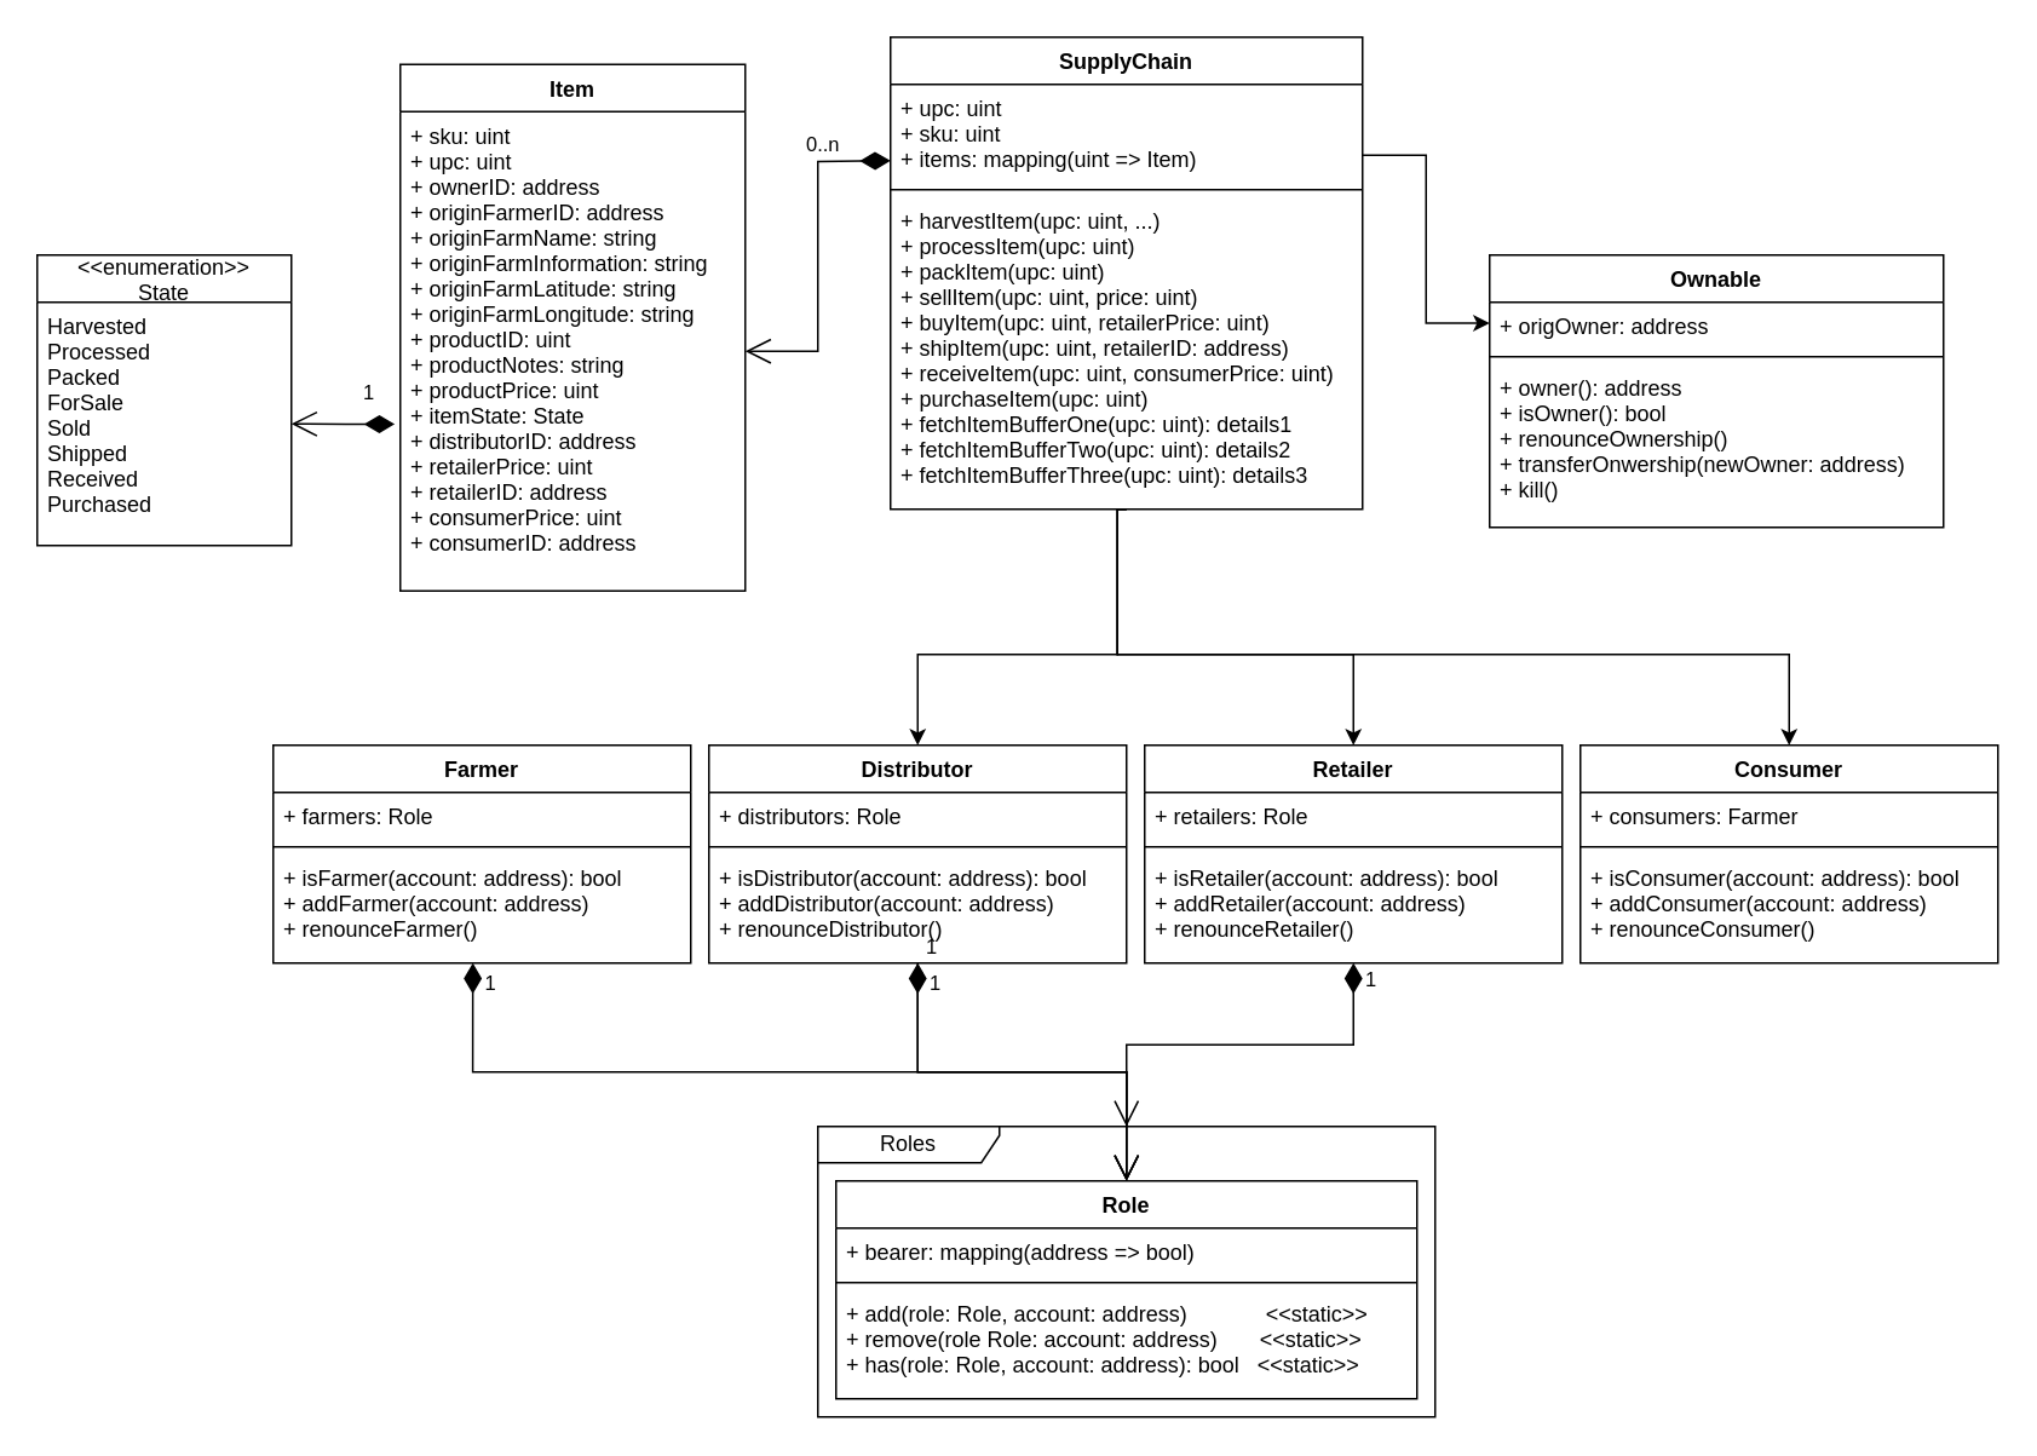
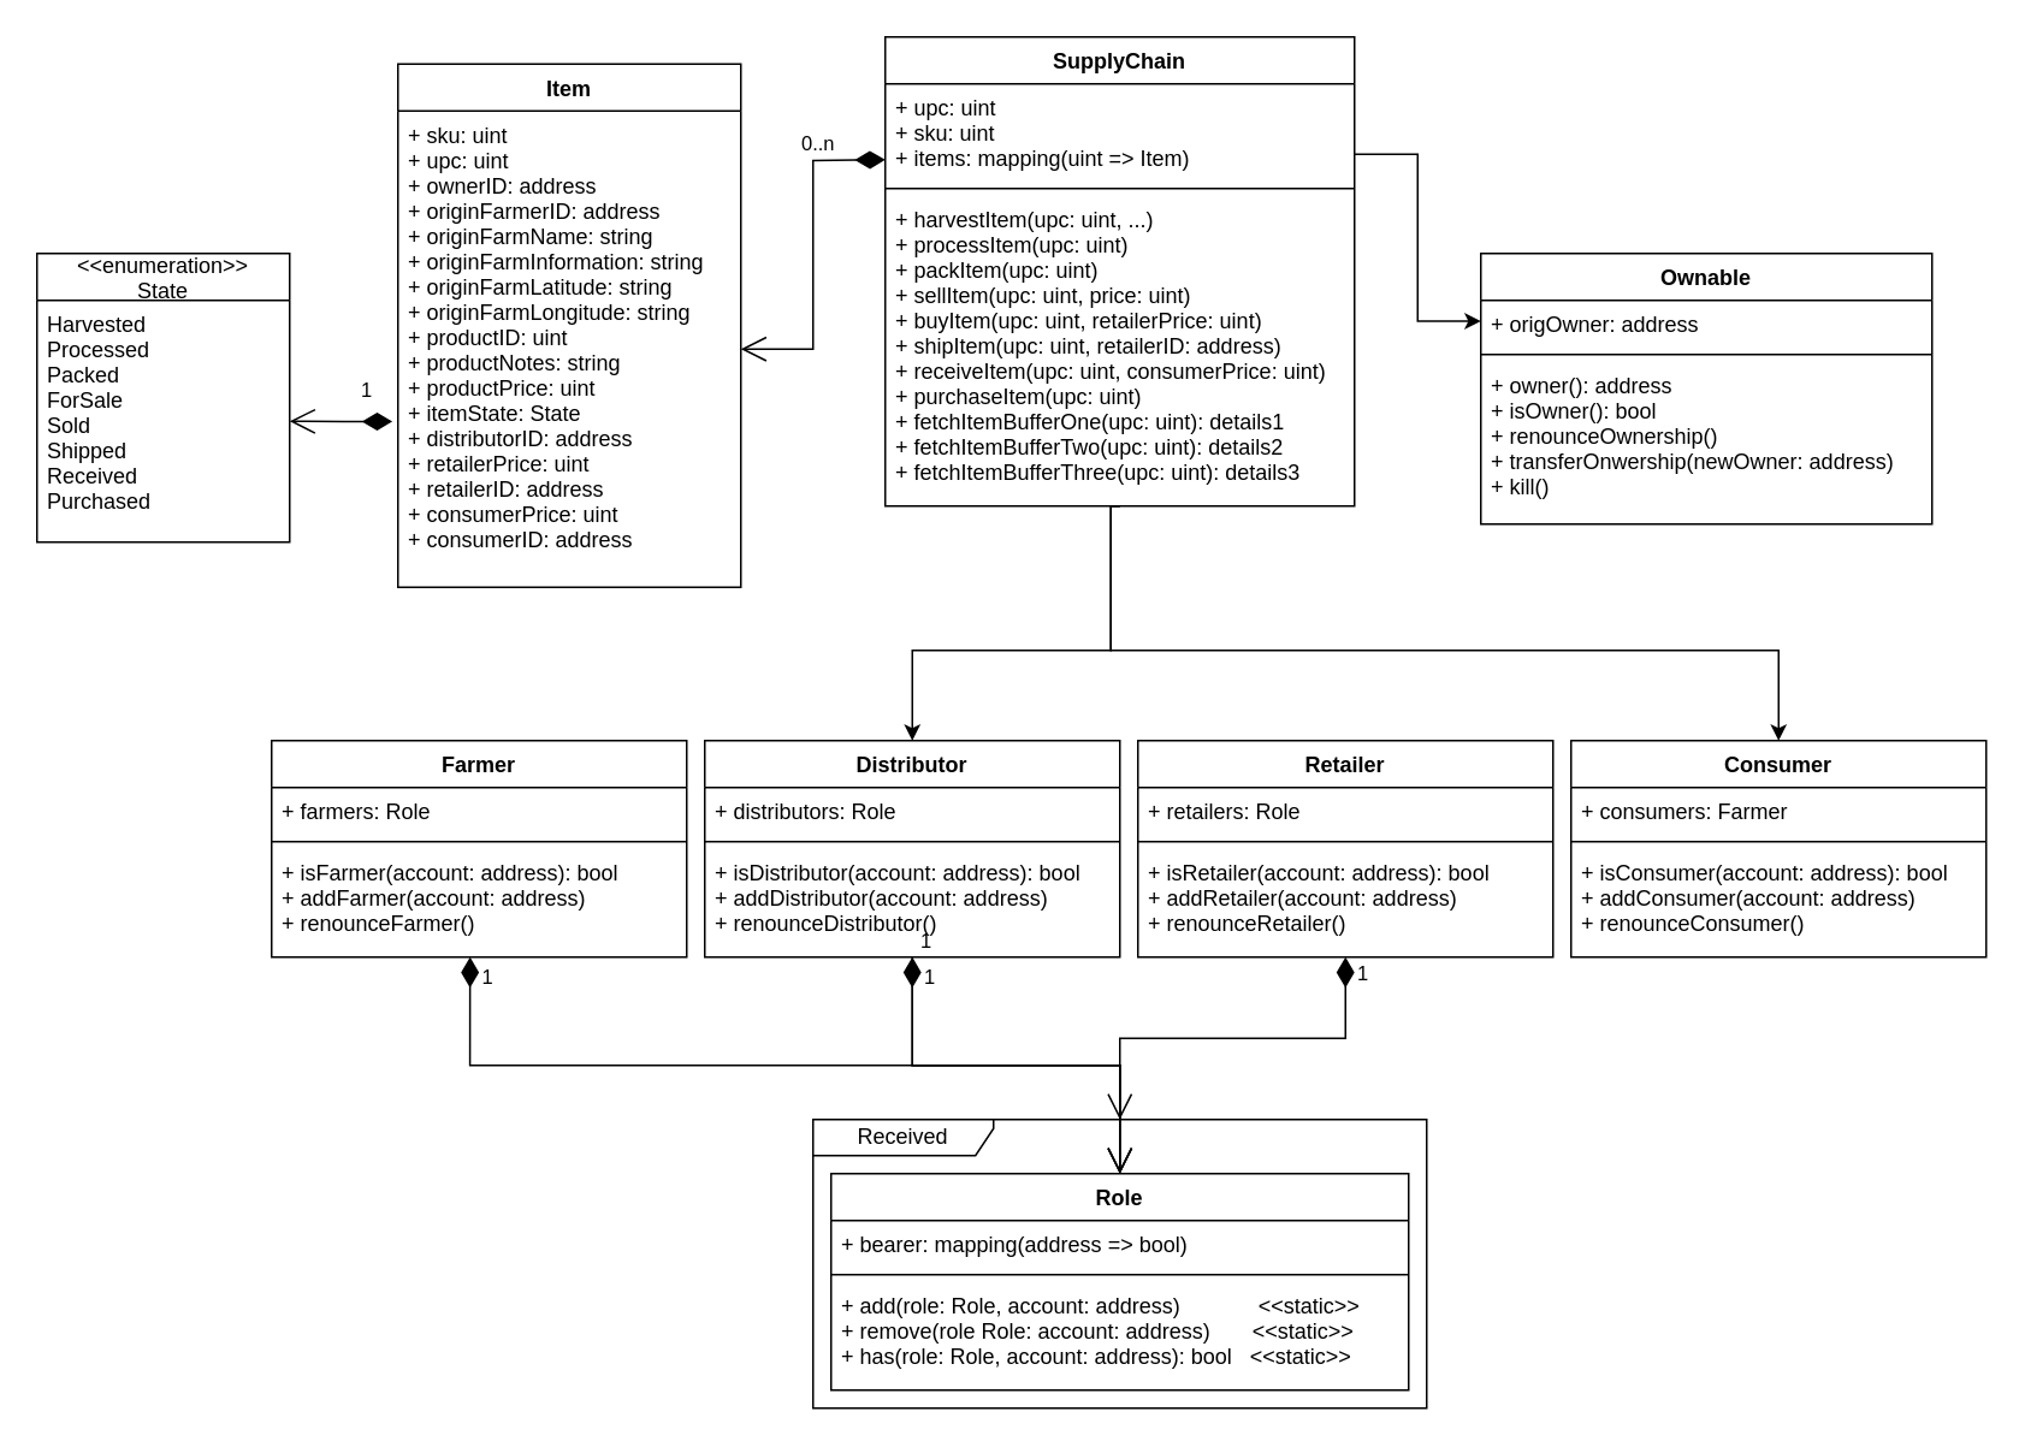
  <mxCell id="0" />
  <mxCell id="1" parent="0" />
- <mxCell id="2" value="Roles" style="shape=umlFrame;whiteSpace=wrap;html=1;width=100;height=20;" vertex="1" parent="1"><mxGeometry x="450" y="620" width="340" height="160" as="geometry" /></mxCell>
+ <mxCell id="2" value="Received" style="shape=umlFrame;whiteSpace=wrap;html=1;width=100;height=20;" vertex="1" parent="1"><mxGeometry x="450" y="620" width="340" height="160" as="geometry" /></mxCell>
  <mxCell id="3" style="edgeStyle=orthogonalEdgeStyle;rounded=0;orthogonalLoop=1;jettySize=auto;html=1;exitX=0.5;exitY=1;exitDx=0;exitDy=0;entryX=0.5;entryY=0;entryDx=0;entryDy=0;" edge="1" parent="1" source="7" target="34"><mxGeometry relative="1" as="geometry"><Array as="points"><mxPoint x="615" y="360" /><mxPoint x="505" y="360" /></Array></mxGeometry></mxCell>
- <mxCell id="4" style="edgeStyle=orthogonalEdgeStyle;rounded=0;orthogonalLoop=1;jettySize=auto;html=1;exitX=0.5;exitY=1;exitDx=0;exitDy=0;entryX=0.5;entryY=0;entryDx=0;entryDy=0;" edge="1" parent="1" source="7" target="19"><mxGeometry relative="1" as="geometry"><Array as="points"><mxPoint x="615" y="360" /><mxPoint x="745" y="360" /></Array></mxGeometry></mxCell>
  <mxCell id="5" style="edgeStyle=orthogonalEdgeStyle;rounded=0;orthogonalLoop=1;jettySize=auto;html=1;exitX=1;exitY=0.25;exitDx=0;exitDy=0;entryX=0;entryY=0.25;entryDx=0;entryDy=0;" edge="1" parent="1" source="7" target="11"><mxGeometry relative="1" as="geometry" /></mxCell>
  <mxCell id="6" style="edgeStyle=orthogonalEdgeStyle;rounded=0;orthogonalLoop=1;jettySize=auto;html=1;exitX=0.5;exitY=1;exitDx=0;exitDy=0;entryX=0.5;entryY=0;entryDx=0;entryDy=0;" edge="1" parent="1" source="7" target="23"><mxGeometry relative="1" as="geometry"><Array as="points"><mxPoint x="615" y="360" /><mxPoint x="985" y="360" /></Array></mxGeometry></mxCell>
  <mxCell id="7" value="SupplyChain" style="swimlane;fontStyle=1;align=center;verticalAlign=top;childLayout=stackLayout;horizontal=1;startSize=26;horizontalStack=0;resizeParent=1;resizeParentMax=0;resizeLast=0;collapsible=1;marginBottom=0;" vertex="1" parent="1"><mxGeometry x="490" y="20" width="260" height="260" as="geometry" /></mxCell>
  <mxCell id="8" value="+ upc: uint&#10;+ sku: uint&#10;+ items: mapping(uint =&gt; Item)&#10;" style="text;strokeColor=none;fillColor=none;align=left;verticalAlign=top;spacingLeft=4;spacingRight=4;overflow=hidden;rotatable=0;points=[[0,0.5],[1,0.5]];portConstraint=eastwest;" vertex="1" parent="7"><mxGeometry y="26" width="260" height="54" as="geometry" /></mxCell>
  <mxCell id="9" value="" style="line;strokeWidth=1;fillColor=none;align=left;verticalAlign=middle;spacingTop=-1;spacingLeft=3;spacingRight=3;rotatable=0;labelPosition=right;points=[];portConstraint=eastwest;" vertex="1" parent="7"><mxGeometry y="80" width="260" height="8" as="geometry" /></mxCell>
  <mxCell id="10" value="+ harvestItem(upc: uint, ...)&#10;+ processItem(upc: uint)&#10;+ packItem(upc: uint)&#10;+ sellItem(upc: uint, price: uint)&#10;+ buyItem(upc: uint, retailerPrice: uint)&#10;+ shipItem(upc: uint, retailerID: address)&#10;+ receiveItem(upc: uint, consumerPrice: uint)&#10;+ purchaseItem(upc: uint)&#10;+ fetchItemBufferOne(upc: uint): details1&#10;+ fetchItemBufferTwo(upc: uint): details2&#10;+ fetchItemBufferThree(upc: uint): details3&#10;" style="text;strokeColor=none;fillColor=none;align=left;verticalAlign=top;spacingLeft=4;spacingRight=4;overflow=hidden;rotatable=0;points=[[0,0.5],[1,0.5]];portConstraint=eastwest;" vertex="1" parent="7"><mxGeometry y="88" width="260" height="172" as="geometry" /></mxCell>
  <mxCell id="11" value="Ownable" style="swimlane;fontStyle=1;align=center;verticalAlign=top;childLayout=stackLayout;horizontal=1;startSize=26;horizontalStack=0;resizeParent=1;resizeParentMax=0;resizeLast=0;collapsible=1;marginBottom=0;" vertex="1" parent="1"><mxGeometry x="820" y="140" width="250" height="150" as="geometry" /></mxCell>
  <mxCell id="12" value="+ origOwner: address" style="text;strokeColor=none;fillColor=none;align=left;verticalAlign=top;spacingLeft=4;spacingRight=4;overflow=hidden;rotatable=0;points=[[0,0.5],[1,0.5]];portConstraint=eastwest;" vertex="1" parent="11"><mxGeometry y="26" width="250" height="26" as="geometry" /></mxCell>
  <mxCell id="13" value="" style="line;strokeWidth=1;fillColor=none;align=left;verticalAlign=middle;spacingTop=-1;spacingLeft=3;spacingRight=3;rotatable=0;labelPosition=right;points=[];portConstraint=eastwest;" vertex="1" parent="11"><mxGeometry y="52" width="250" height="8" as="geometry" /></mxCell>
  <mxCell id="14" value="+ owner(): address&#10;+ isOwner(): bool&#10;+ renounceOwnership()&#10;+ transferOnwership(newOwner: address)&#10;+ kill()&#10;" style="text;strokeColor=none;fillColor=none;align=left;verticalAlign=top;spacingLeft=4;spacingRight=4;overflow=hidden;rotatable=0;points=[[0,0.5],[1,0.5]];portConstraint=eastwest;" vertex="1" parent="11"><mxGeometry y="60" width="250" height="90" as="geometry" /></mxCell>
  <mxCell id="15" value="Farmer" style="swimlane;fontStyle=1;align=center;verticalAlign=top;childLayout=stackLayout;horizontal=1;startSize=26;horizontalStack=0;resizeParent=1;resizeParentMax=0;resizeLast=0;collapsible=1;marginBottom=0;" vertex="1" parent="1"><mxGeometry x="150" y="410" width="230" height="120" as="geometry" /></mxCell>
  <mxCell id="16" value="+ farmers: Role" style="text;strokeColor=none;fillColor=none;align=left;verticalAlign=top;spacingLeft=4;spacingRight=4;overflow=hidden;rotatable=0;points=[[0,0.5],[1,0.5]];portConstraint=eastwest;" vertex="1" parent="15"><mxGeometry y="26" width="230" height="26" as="geometry" /></mxCell>
  <mxCell id="17" value="" style="line;strokeWidth=1;fillColor=none;align=left;verticalAlign=middle;spacingTop=-1;spacingLeft=3;spacingRight=3;rotatable=0;labelPosition=right;points=[];portConstraint=eastwest;" vertex="1" parent="15"><mxGeometry y="52" width="230" height="8" as="geometry" /></mxCell>
  <mxCell id="18" value="+ isFarmer(account: address): bool&#10;+ addFarmer(account: address)&#10;+ renounceFarmer()&#10;" style="text;strokeColor=none;fillColor=none;align=left;verticalAlign=top;spacingLeft=4;spacingRight=4;overflow=hidden;rotatable=0;points=[[0,0.5],[1,0.5]];portConstraint=eastwest;" vertex="1" parent="15"><mxGeometry y="60" width="230" height="60" as="geometry" /></mxCell>
  <mxCell id="19" value="Retailer" style="swimlane;fontStyle=1;align=center;verticalAlign=top;childLayout=stackLayout;horizontal=1;startSize=26;horizontalStack=0;resizeParent=1;resizeParentMax=0;resizeLast=0;collapsible=1;marginBottom=0;" vertex="1" parent="1"><mxGeometry x="630" y="410" width="230" height="120" as="geometry" /></mxCell>
  <mxCell id="20" value="+ retailers: Role" style="text;strokeColor=none;fillColor=none;align=left;verticalAlign=top;spacingLeft=4;spacingRight=4;overflow=hidden;rotatable=0;points=[[0,0.5],[1,0.5]];portConstraint=eastwest;" vertex="1" parent="19"><mxGeometry y="26" width="230" height="26" as="geometry" /></mxCell>
  <mxCell id="21" value="" style="line;strokeWidth=1;fillColor=none;align=left;verticalAlign=middle;spacingTop=-1;spacingLeft=3;spacingRight=3;rotatable=0;labelPosition=right;points=[];portConstraint=eastwest;" vertex="1" parent="19"><mxGeometry y="52" width="230" height="8" as="geometry" /></mxCell>
  <mxCell id="22" value="+ isRetailer(account: address): bool&#10;+ addRetailer(account: address)&#10;+ renounceRetailer()&#10;&#10;&#10;&#10;&#10;" style="text;strokeColor=none;fillColor=none;align=left;verticalAlign=top;spacingLeft=4;spacingRight=4;overflow=hidden;rotatable=0;points=[[0,0.5],[1,0.5]];portConstraint=eastwest;" vertex="1" parent="19"><mxGeometry y="60" width="230" height="60" as="geometry" /></mxCell>
  <mxCell id="23" value="Consumer" style="swimlane;fontStyle=1;align=center;verticalAlign=top;childLayout=stackLayout;horizontal=1;startSize=26;horizontalStack=0;resizeParent=1;resizeParentMax=0;resizeLast=0;collapsible=1;marginBottom=0;" vertex="1" parent="1"><mxGeometry x="870" y="410" width="230" height="120" as="geometry" /></mxCell>
  <mxCell id="24" value="+ consumers: Farmer" style="text;strokeColor=none;fillColor=none;align=left;verticalAlign=top;spacingLeft=4;spacingRight=4;overflow=hidden;rotatable=0;points=[[0,0.5],[1,0.5]];portConstraint=eastwest;" vertex="1" parent="23"><mxGeometry y="26" width="230" height="26" as="geometry" /></mxCell>
  <mxCell id="25" value="" style="line;strokeWidth=1;fillColor=none;align=left;verticalAlign=middle;spacingTop=-1;spacingLeft=3;spacingRight=3;rotatable=0;labelPosition=right;points=[];portConstraint=eastwest;" vertex="1" parent="23"><mxGeometry y="52" width="230" height="8" as="geometry" /></mxCell>
  <mxCell id="26" value="+ isConsumer(account: address): bool&#10;+ addConsumer(account: address)&#10;+ renounceConsumer()&#10;&#10;&#10;&#10;&#10;" style="text;strokeColor=none;fillColor=none;align=left;verticalAlign=top;spacingLeft=4;spacingRight=4;overflow=hidden;rotatable=0;points=[[0,0.5],[1,0.5]];portConstraint=eastwest;" vertex="1" parent="23"><mxGeometry y="60" width="230" height="60" as="geometry" /></mxCell>
  <mxCell id="27" value="1" style="endArrow=open;html=1;endSize=12;startArrow=none;startSize=14;startFill=1;edgeStyle=orthogonalEdgeStyle;align=left;verticalAlign=bottom;rounded=0;exitX=0.5;exitY=1;exitDx=0;exitDy=0;entryX=0.5;entryY=0;entryDx=0;entryDy=0;" edge="1" parent="1" source="34" target="30"><mxGeometry x="-1" y="3" relative="1" as="geometry"><mxPoint x="310" y="530" as="sourcePoint" /><mxPoint x="550" y="620" as="targetPoint" /></mxGeometry></mxCell>
  <mxCell id="28" value="1" style="endArrow=open;html=1;endSize=12;startArrow=diamondThin;startSize=14;startFill=1;edgeStyle=orthogonalEdgeStyle;align=left;verticalAlign=bottom;rounded=0;exitX=0.5;exitY=1;exitDx=0;exitDy=0;" edge="1" parent="1" source="34" target="30"><mxGeometry x="-0.83" y="5" relative="1" as="geometry"><mxPoint x="310" y="530" as="sourcePoint" /><mxPoint x="550" y="620" as="targetPoint" /><mxPoint as="offset" /></mxGeometry></mxCell>
  <mxCell id="29" value="1" style="endArrow=open;html=1;endSize=12;startArrow=diamondThin;startSize=14;startFill=1;edgeStyle=orthogonalEdgeStyle;align=left;verticalAlign=bottom;rounded=0;exitX=0.5;exitY=1;exitDx=0;exitDy=0;" edge="1" parent="1" source="19" target="2"><mxGeometry x="-0.837" y="5" relative="1" as="geometry"><mxPoint x="310" y="530" as="sourcePoint" /><mxPoint x="550" y="730" as="targetPoint" /><mxPoint as="offset" /></mxGeometry></mxCell>
  <mxCell id="30" value="Role" style="swimlane;fontStyle=1;align=center;verticalAlign=top;childLayout=stackLayout;horizontal=1;startSize=26;horizontalStack=0;resizeParent=1;resizeParentMax=0;resizeLast=0;collapsible=1;marginBottom=0;" vertex="1" parent="1"><mxGeometry x="460" y="650" width="320" height="120" as="geometry" /></mxCell>
  <mxCell id="31" value="+ bearer: mapping(address =&gt; bool)" style="text;strokeColor=none;fillColor=none;align=left;verticalAlign=top;spacingLeft=4;spacingRight=4;overflow=hidden;rotatable=0;points=[[0,0.5],[1,0.5]];portConstraint=eastwest;" vertex="1" parent="30"><mxGeometry y="26" width="320" height="26" as="geometry" /></mxCell>
  <mxCell id="32" value="" style="line;strokeWidth=1;fillColor=none;align=left;verticalAlign=middle;spacingTop=-1;spacingLeft=3;spacingRight=3;rotatable=0;labelPosition=right;points=[];portConstraint=eastwest;" vertex="1" parent="30"><mxGeometry y="52" width="320" height="8" as="geometry" /></mxCell>
  <mxCell id="33" value="+ add(role: Role, account: address)             &lt;&lt;static&gt;&gt;&#10;+ remove(role Role: account: address)       &lt;&lt;static&gt;&gt;&#10;+ has(role: Role, account: address): bool   &lt;&lt;static&gt;&gt;&#10;" style="text;strokeColor=none;fillColor=none;align=left;verticalAlign=top;spacingLeft=4;spacingRight=4;overflow=hidden;rotatable=0;points=[[0,0.5],[1,0.5]];portConstraint=eastwest;" vertex="1" parent="30"><mxGeometry y="60" width="320" height="60" as="geometry" /></mxCell>
  <mxCell id="34" value="Distributor" style="swimlane;fontStyle=1;align=center;verticalAlign=top;childLayout=stackLayout;horizontal=1;startSize=26;horizontalStack=0;resizeParent=1;resizeParentMax=0;resizeLast=0;collapsible=1;marginBottom=0;" vertex="1" parent="1"><mxGeometry x="390" y="410" width="230" height="120" as="geometry" /></mxCell>
  <mxCell id="35" value="+ distributors: Role" style="text;strokeColor=none;fillColor=none;align=left;verticalAlign=top;spacingLeft=4;spacingRight=4;overflow=hidden;rotatable=0;points=[[0,0.5],[1,0.5]];portConstraint=eastwest;" vertex="1" parent="34"><mxGeometry y="26" width="230" height="26" as="geometry" /></mxCell>
  <mxCell id="36" value="" style="line;strokeWidth=1;fillColor=none;align=left;verticalAlign=middle;spacingTop=-1;spacingLeft=3;spacingRight=3;rotatable=0;labelPosition=right;points=[];portConstraint=eastwest;" vertex="1" parent="34"><mxGeometry y="52" width="230" height="8" as="geometry" /></mxCell>
  <mxCell id="37" value="+ isDistributor(account: address): bool&#10;+ addDistributor(account: address)&#10;+ renounceDistributor()&#10;&#10;&#10;" style="text;strokeColor=none;fillColor=none;align=left;verticalAlign=top;spacingLeft=4;spacingRight=4;overflow=hidden;rotatable=0;points=[[0,0.5],[1,0.5]];portConstraint=eastwest;" vertex="1" parent="34"><mxGeometry y="60" width="230" height="60" as="geometry" /></mxCell>
  <mxCell id="38" value="1" style="endArrow=open;html=1;endSize=12;startArrow=diamondThin;startSize=14;startFill=1;edgeStyle=orthogonalEdgeStyle;align=left;verticalAlign=bottom;rounded=0;entryX=0.5;entryY=0;entryDx=0;entryDy=0;exitX=0.478;exitY=1;exitDx=0;exitDy=0;exitPerimeter=0;" edge="1" parent="1" source="18" target="30"><mxGeometry x="-0.917" y="5" relative="1" as="geometry"><mxPoint x="310" y="560" as="sourcePoint" /><mxPoint x="470" y="560" as="targetPoint" /><mxPoint as="offset" /></mxGeometry></mxCell>
  <mxCell id="39" value="Item" style="swimlane;fontStyle=1;align=center;verticalAlign=top;childLayout=stackLayout;horizontal=1;startSize=26;horizontalStack=0;resizeParent=1;resizeParentMax=0;resizeLast=0;collapsible=1;marginBottom=0;" vertex="1" parent="1"><mxGeometry x="220" y="35" width="190" height="290" as="geometry" /></mxCell>
  <mxCell id="40" value="+ sku: uint&#10;+ upc: uint&#10;+ ownerID: address&#10;+ originFarmerID: address&#10;+ originFarmName: string&#10;+ originFarmInformation: string&#10;+ originFarmLatitude: string&#10;+ originFarmLongitude: string&#10;+ productID: uint&#10;+ productNotes: string&#10;+ productPrice: uint&#10;+ itemState: State&#10;+ distributorID: address&#10;+ retailerPrice: uint&#10;+ retailerID: address&#10;+ consumerPrice: uint&#10;+ consumerID: address&#10;" style="text;strokeColor=none;fillColor=none;align=left;verticalAlign=top;spacingLeft=4;spacingRight=4;overflow=hidden;rotatable=0;points=[[0,0.5],[1,0.5]];portConstraint=eastwest;" vertex="1" parent="39"><mxGeometry y="26" width="190" height="264" as="geometry" /></mxCell>
  <mxCell id="41" value="0..n" style="endArrow=open;html=1;endSize=12;startArrow=diamondThin;startSize=14;startFill=1;edgeStyle=orthogonalEdgeStyle;align=left;verticalAlign=bottom;rounded=0;" edge="1" parent="1" target="40"><mxGeometry x="-0.571" y="-8" relative="1" as="geometry"><mxPoint x="490" y="88" as="sourcePoint" /><mxPoint x="560" y="220" as="targetPoint" /><mxPoint as="offset" /></mxGeometry></mxCell>
  <mxCell id="42" value="&lt;&lt;enumeration&gt;&gt;&#10;State" style="swimlane;fontStyle=0;childLayout=stackLayout;horizontal=1;startSize=26;fillColor=none;horizontalStack=0;resizeParent=1;resizeParentMax=0;resizeLast=0;collapsible=1;marginBottom=0;" vertex="1" parent="1"><mxGeometry x="20" y="140" width="140" height="160" as="geometry" /></mxCell>
  <mxCell id="43" value="Harvested&#10;Processed&#10;Packed&#10;ForSale&#10;Sold&#10;Shipped&#10;Received&#10;Purchased&#10;" style="text;strokeColor=none;fillColor=none;align=left;verticalAlign=top;spacingLeft=4;spacingRight=4;overflow=hidden;rotatable=0;points=[[0,0.5],[1,0.5]];portConstraint=eastwest;" vertex="1" parent="42"><mxGeometry y="26" width="140" height="134" as="geometry" /></mxCell>
  <mxCell id="44" value="1" style="endArrow=open;html=1;endSize=12;startArrow=diamondThin;startSize=14;startFill=1;edgeStyle=orthogonalEdgeStyle;align=left;verticalAlign=bottom;rounded=0;exitX=-0.016;exitY=0.652;exitDx=0;exitDy=0;entryX=1;entryY=0.5;entryDx=0;entryDy=0;exitPerimeter=0;" edge="1" parent="1" source="40" target="43"><mxGeometry x="-0.345" y="-8" relative="1" as="geometry"><mxPoint x="400" y="280" as="sourcePoint" /><mxPoint x="560" y="280" as="targetPoint" /><mxPoint as="offset" /></mxGeometry></mxCell>
